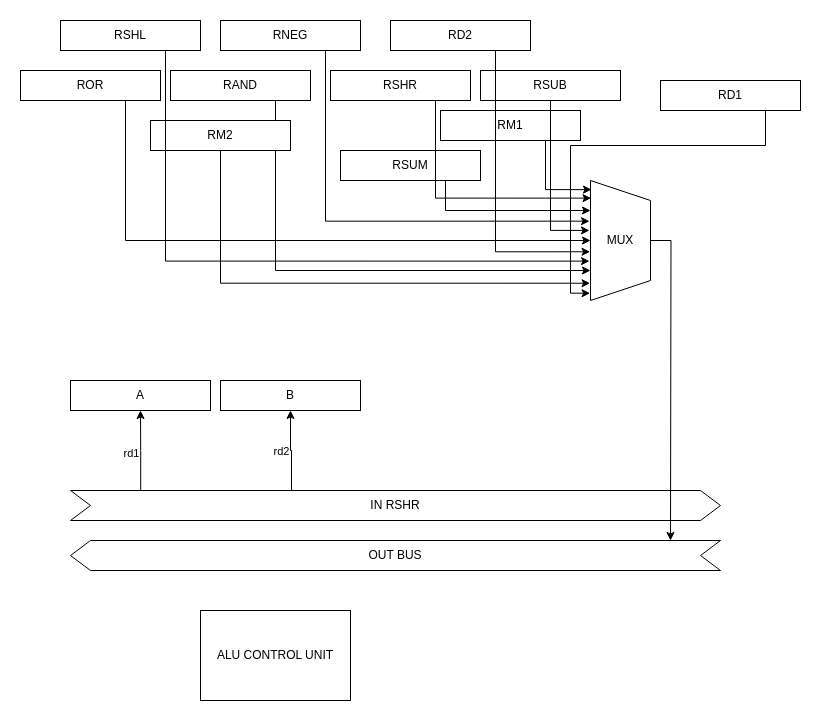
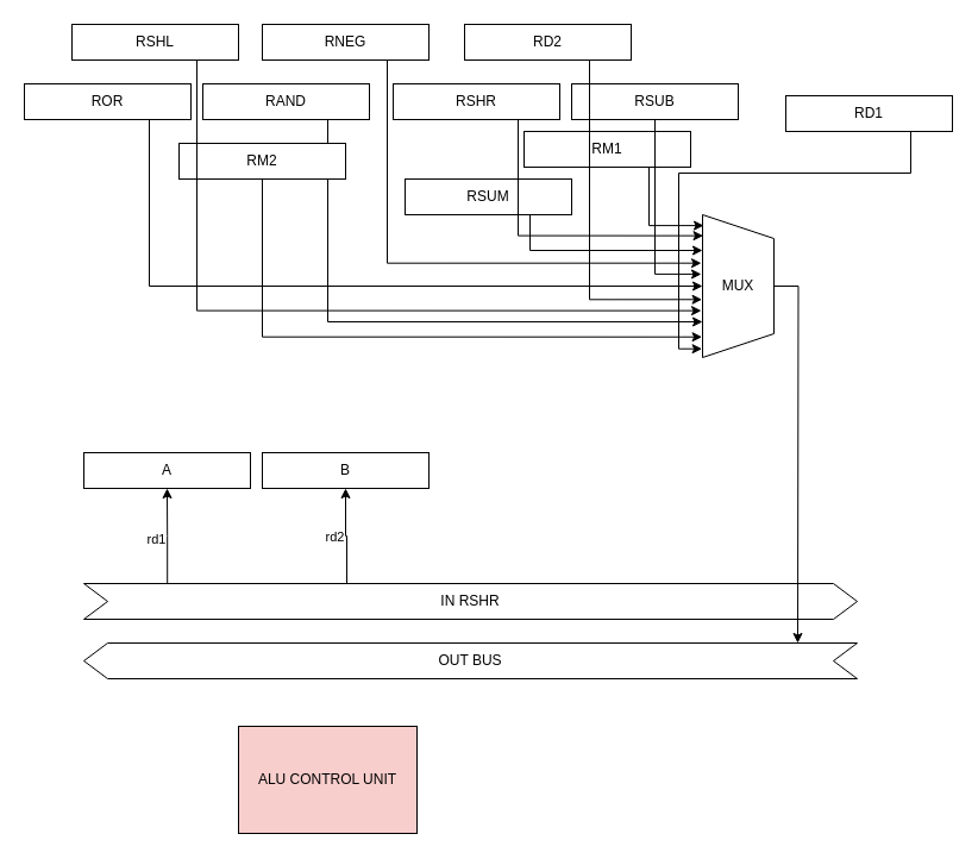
  <mxCell id="0" />
  <mxCell id="1" parent="0" />
- <mxCell id="2" value="ALU CONTROL UNIT" style="rounded=0;whiteSpace=wrap;html=1;" vertex="1" parent="1"><mxGeometry x="200" y="610" width="150" height="90" as="geometry" /></mxCell>
+ <mxCell id="2" value="ALU CONTROL UNIT" style="rounded=0;whiteSpace=wrap;html=1;fillColor=#f8cecc;" vertex="1" parent="1"><mxGeometry x="200" y="610" width="150" height="90" as="geometry" /></mxCell>
  <mxCell id="3" value="A" style="rounded=0;whiteSpace=wrap;html=1;" vertex="1" parent="1"><mxGeometry x="70" y="380" width="140" height="30" as="geometry" /></mxCell>
  <mxCell id="4" value="B" style="rounded=0;whiteSpace=wrap;html=1;" vertex="1" parent="1"><mxGeometry x="220" y="380" width="140" height="30" as="geometry" /></mxCell>
  <mxCell id="5" style="edgeStyle=orthogonalEdgeStyle;rounded=0;orthogonalLoop=1;jettySize=auto;html=1;exitX=0.75;exitY=1;exitDx=0;exitDy=0;entryX=0.25;entryY=1;entryDx=0;entryDy=0;" edge="1" parent="1" source="6" target="25"><mxGeometry relative="1" as="geometry" /></mxCell>
  <mxCell id="6" value="RSUM" style="rounded=0;whiteSpace=wrap;html=1;" vertex="1" parent="1"><mxGeometry x="340" y="150" width="140" height="30" as="geometry" /></mxCell>
  <mxCell id="7" value="RSUB" style="rounded=0;whiteSpace=wrap;html=1;" vertex="1" parent="1"><mxGeometry x="480" y="70" width="140" height="30" as="geometry" /></mxCell>
  <mxCell id="8" value="RSHR" style="rounded=0;whiteSpace=wrap;html=1;" vertex="1" parent="1"><mxGeometry x="330" y="70" width="140" height="30" as="geometry" /></mxCell>
  <mxCell id="9" value="RSHL" style="rounded=0;whiteSpace=wrap;html=1;" vertex="1" parent="1"><mxGeometry x="60" y="20" width="140" height="30" as="geometry" /></mxCell>
  <mxCell id="10" style="edgeStyle=orthogonalEdgeStyle;rounded=0;orthogonalLoop=1;jettySize=auto;html=1;exitX=0.75;exitY=1;exitDx=0;exitDy=0;entryX=0.75;entryY=1;entryDx=0;entryDy=0;" edge="1" parent="1" source="11" target="25"><mxGeometry relative="1" as="geometry" /></mxCell>
  <mxCell id="11" value="RAND" style="rounded=0;whiteSpace=wrap;html=1;" vertex="1" parent="1"><mxGeometry x="170" y="70" width="140" height="30" as="geometry" /></mxCell>
  <mxCell id="12" style="edgeStyle=orthogonalEdgeStyle;rounded=0;orthogonalLoop=1;jettySize=auto;html=1;exitX=0.75;exitY=1;exitDx=0;exitDy=0;entryX=0.5;entryY=1;entryDx=0;entryDy=0;" edge="1" parent="1" source="13" target="25"><mxGeometry relative="1" as="geometry" /></mxCell>
  <mxCell id="13" value="ROR" style="rounded=0;whiteSpace=wrap;html=1;" vertex="1" parent="1"><mxGeometry x="20" y="70" width="140" height="30" as="geometry" /></mxCell>
  <mxCell id="14" value="RNEG" style="rounded=0;whiteSpace=wrap;html=1;" vertex="1" parent="1"><mxGeometry x="220" y="20" width="140" height="30" as="geometry" /></mxCell>
  <mxCell id="15" value="RM1" style="rounded=0;whiteSpace=wrap;html=1;" vertex="1" parent="1"><mxGeometry x="440" y="110" width="140" height="30" as="geometry" /></mxCell>
  <mxCell id="16" value="RM2" style="rounded=0;whiteSpace=wrap;html=1;" vertex="1" parent="1"><mxGeometry x="150" y="120" width="140" height="30" as="geometry" /></mxCell>
  <mxCell id="17" value="RD1" style="rounded=0;whiteSpace=wrap;html=1;" vertex="1" parent="1"><mxGeometry x="660" y="80" width="140" height="30" as="geometry" /></mxCell>
  <mxCell id="18" value="RD2" style="rounded=0;whiteSpace=wrap;html=1;" vertex="1" parent="1"><mxGeometry x="390" y="20" width="140" height="30" as="geometry" /></mxCell>
  <mxCell id="19" style="edgeStyle=orthogonalEdgeStyle;rounded=0;orthogonalLoop=1;jettySize=auto;html=1;exitX=0.108;exitY=0.104;exitDx=0;exitDy=0;entryX=0.5;entryY=1;entryDx=0;entryDy=0;exitPerimeter=0;" edge="1" parent="1" source="23" target="3"><mxGeometry relative="1" as="geometry" /></mxCell>
  <mxCell id="20" value="rd1" style="edgeLabel;html=1;align=center;verticalAlign=middle;resizable=0;points=[];" vertex="1" connectable="0" parent="19"><mxGeometry x="0.66" y="5" relative="1" as="geometry"><mxPoint x="-5" y="28" as="offset" /></mxGeometry></mxCell>
  <mxCell id="21" style="edgeStyle=orthogonalEdgeStyle;rounded=0;orthogonalLoop=1;jettySize=auto;html=1;exitX=0.34;exitY=0.03;exitDx=0;exitDy=0;entryX=0.5;entryY=1;entryDx=0;entryDy=0;exitPerimeter=0;" edge="1" parent="1" source="23" target="4"><mxGeometry relative="1" as="geometry" /></mxCell>
  <mxCell id="22" value="rd2" style="edgeLabel;html=1;align=center;verticalAlign=middle;resizable=0;points=[];" vertex="1" connectable="0" parent="21"><mxGeometry x="0.638" y="6" relative="1" as="geometry"><mxPoint x="-4" y="26" as="offset" /></mxGeometry></mxCell>
  <mxCell id="23" value="IN RSHR" style="shape=step;perimeter=stepPerimeter;whiteSpace=wrap;html=1;fixedSize=1;" vertex="1" parent="1"><mxGeometry x="70" y="490" width="650" height="30" as="geometry" /></mxCell>
  <mxCell id="24" value="OUT BUS" style="shape=step;perimeter=stepPerimeter;whiteSpace=wrap;html=1;fixedSize=1;direction=west;" vertex="1" parent="1"><mxGeometry x="70" y="540" width="650" height="30" as="geometry" /></mxCell>
  <mxCell id="25" value="MUX" style="shape=trapezoid;perimeter=trapezoidPerimeter;whiteSpace=wrap;html=1;fixedSize=1;direction=south;" vertex="1" parent="1"><mxGeometry x="590" y="180" width="60" height="120" as="geometry" /></mxCell>
  <mxCell id="26" style="edgeStyle=orthogonalEdgeStyle;rounded=0;orthogonalLoop=1;jettySize=auto;html=1;exitX=0.75;exitY=1;exitDx=0;exitDy=0;entryX=0.147;entryY=0.991;entryDx=0;entryDy=0;entryPerimeter=0;" edge="1" parent="1" source="8" target="25"><mxGeometry relative="1" as="geometry" /></mxCell>
  <mxCell id="27" style="edgeStyle=orthogonalEdgeStyle;rounded=0;orthogonalLoop=1;jettySize=auto;html=1;exitX=0.5;exitY=1;exitDx=0;exitDy=0;entryX=0.416;entryY=1.017;entryDx=0;entryDy=0;entryPerimeter=0;" edge="1" parent="1" source="7" target="25"><mxGeometry relative="1" as="geometry" /></mxCell>
  <mxCell id="28" style="edgeStyle=orthogonalEdgeStyle;rounded=0;orthogonalLoop=1;jettySize=auto;html=1;exitX=0.75;exitY=1;exitDx=0;exitDy=0;entryX=0.672;entryY=1.017;entryDx=0;entryDy=0;entryPerimeter=0;" edge="1" parent="1" source="9" target="25"><mxGeometry relative="1" as="geometry" /></mxCell>
  <mxCell id="29" style="edgeStyle=orthogonalEdgeStyle;rounded=0;orthogonalLoop=1;jettySize=auto;html=1;exitX=0.75;exitY=1;exitDx=0;exitDy=0;entryX=0.339;entryY=1.017;entryDx=0;entryDy=0;entryPerimeter=0;" edge="1" parent="1" source="14" target="25"><mxGeometry relative="1" as="geometry" /></mxCell>
  <mxCell id="30" style="edgeStyle=orthogonalEdgeStyle;rounded=0;orthogonalLoop=1;jettySize=auto;html=1;exitX=0.75;exitY=1;exitDx=0;exitDy=0;entryX=0.594;entryY=1.007;entryDx=0;entryDy=0;entryPerimeter=0;" edge="1" parent="1" source="18" target="25"><mxGeometry relative="1" as="geometry" /></mxCell>
  <mxCell id="31" style="edgeStyle=orthogonalEdgeStyle;rounded=0;orthogonalLoop=1;jettySize=auto;html=1;exitX=0.5;exitY=1;exitDx=0;exitDy=0;entryX=0.856;entryY=1.007;entryDx=0;entryDy=0;entryPerimeter=0;" edge="1" parent="1" source="16" target="25"><mxGeometry relative="1" as="geometry" /></mxCell>
  <mxCell id="32" style="edgeStyle=orthogonalEdgeStyle;rounded=0;orthogonalLoop=1;jettySize=auto;html=1;exitX=0.75;exitY=1;exitDx=0;exitDy=0;entryX=0.939;entryY=1.007;entryDx=0;entryDy=0;entryPerimeter=0;" edge="1" parent="1" source="17" target="25"><mxGeometry relative="1" as="geometry" /></mxCell>
  <mxCell id="33" style="edgeStyle=orthogonalEdgeStyle;rounded=0;orthogonalLoop=1;jettySize=auto;html=1;exitX=0.75;exitY=1;exitDx=0;exitDy=0;entryX=0.076;entryY=0.983;entryDx=0;entryDy=0;entryPerimeter=0;" edge="1" parent="1" source="15" target="25"><mxGeometry relative="1" as="geometry" /></mxCell>
  <mxCell id="34" style="edgeStyle=orthogonalEdgeStyle;rounded=0;orthogonalLoop=1;jettySize=auto;html=1;exitX=0.5;exitY=0;exitDx=0;exitDy=0;" edge="1" parent="1" source="25"><mxGeometry relative="1" as="geometry"><mxPoint x="670" y="540" as="targetPoint" /></mxGeometry></mxCell>
